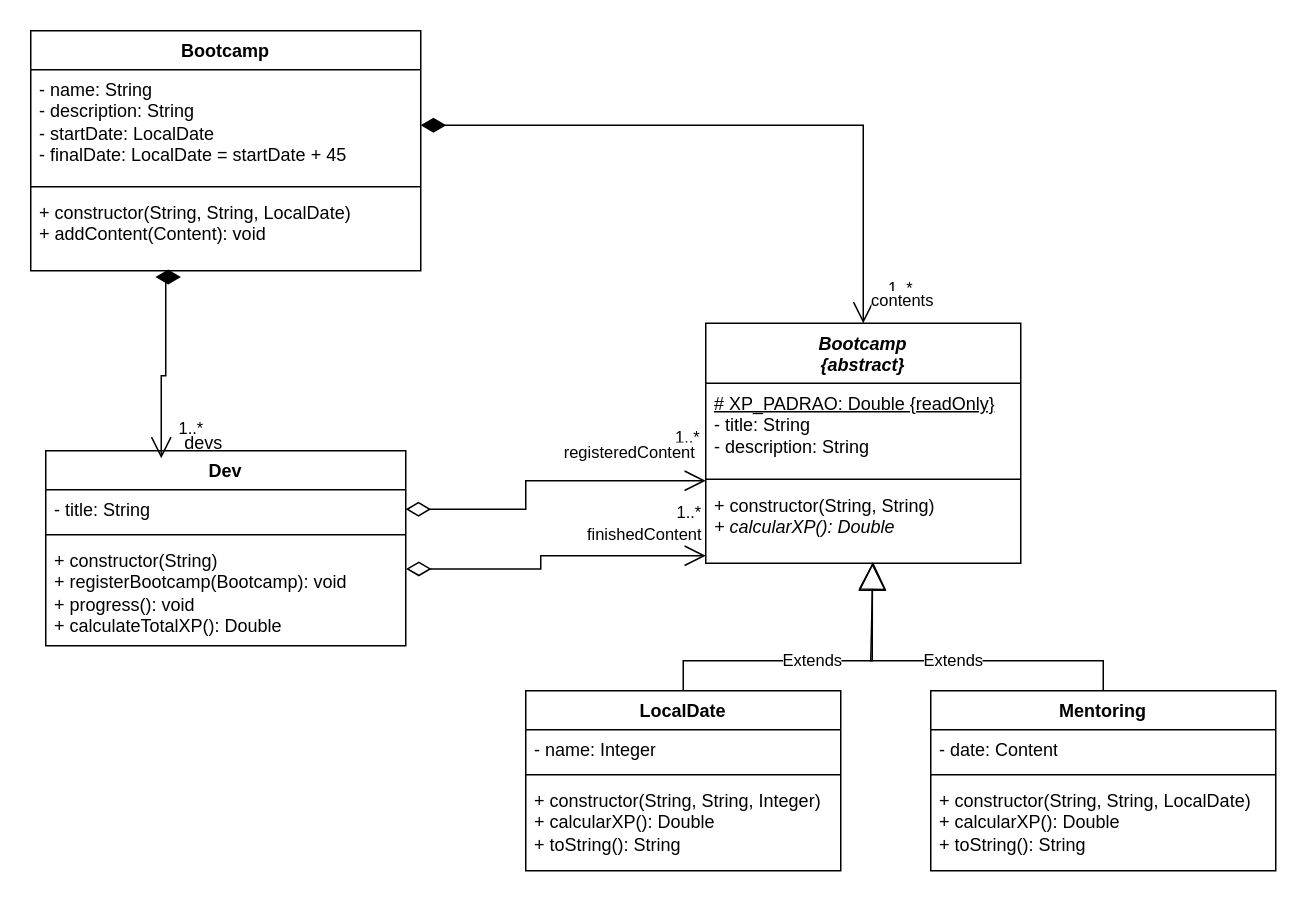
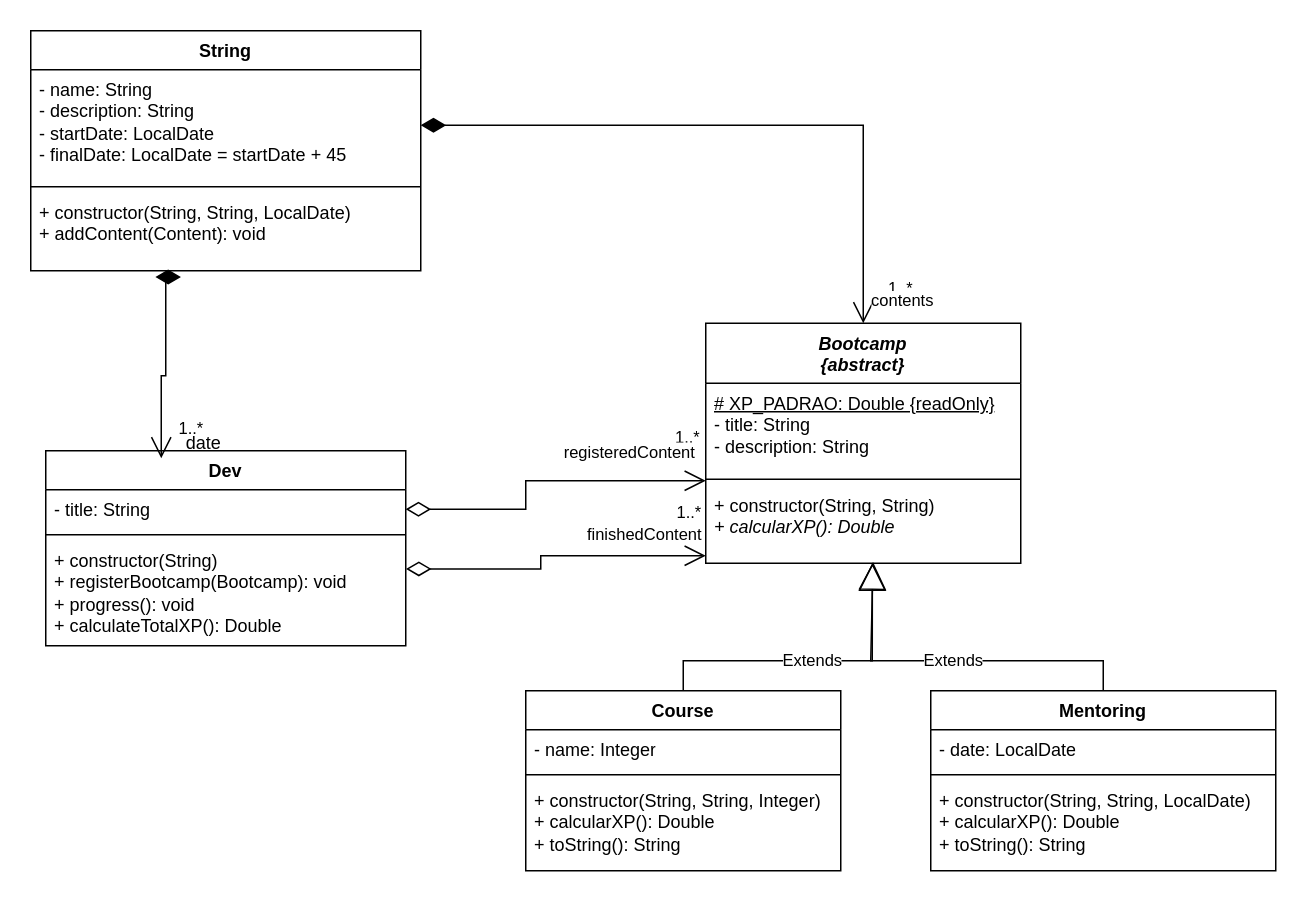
  <mxCell id="0" />
  <mxCell id="1" parent="0" />
  <mxCell id="2" value="&lt;i&gt;Bootcamp&lt;/i&gt;&lt;div&gt;&lt;i&gt;{abstract}&lt;/i&gt;&lt;/div&gt;" style="swimlane;fontStyle=1;align=center;verticalAlign=top;childLayout=stackLayout;horizontal=1;startSize=40;horizontalStack=0;resizeParent=1;resizeParentMax=0;resizeLast=0;collapsible=1;marginBottom=0;whiteSpace=wrap;html=1;" parent="1" vertex="1"><mxGeometry x="470" y="215" width="210" height="160" as="geometry" /></mxCell>
  <mxCell id="3" value="&lt;u&gt;# XP_PADRAO: Double {readOnly}&lt;/u&gt;&lt;div&gt;- title: String&lt;u&gt;&lt;br&gt;&lt;/u&gt;&lt;/div&gt;&lt;div&gt;- description: String&lt;br&gt;&lt;/div&gt;" style="text;strokeColor=none;fillColor=none;align=left;verticalAlign=top;spacingLeft=4;spacingRight=4;overflow=hidden;rotatable=0;points=[[0,0.5],[1,0.5]];portConstraint=eastwest;whiteSpace=wrap;html=1;" parent="2" vertex="1"><mxGeometry y="40" width="210" height="60" as="geometry" /></mxCell>
  <mxCell id="4" value="" style="line;strokeWidth=1;fillColor=none;align=left;verticalAlign=middle;spacingTop=-1;spacingLeft=3;spacingRight=3;rotatable=0;labelPosition=right;points=[];portConstraint=eastwest;strokeColor=inherit;" parent="2" vertex="1"><mxGeometry y="100" width="210" height="8" as="geometry" /></mxCell>
  <mxCell id="5" value="+ constructor(String, String)&lt;div&gt;&lt;i&gt;+ calcularXP(): Double&lt;/i&gt;&lt;br&gt;&lt;/div&gt;" style="text;strokeColor=none;fillColor=none;align=left;verticalAlign=top;spacingLeft=4;spacingRight=4;overflow=hidden;rotatable=0;points=[[0,0.5],[1,0.5]];portConstraint=eastwest;whiteSpace=wrap;html=1;" parent="2" vertex="1"><mxGeometry y="108" width="210" height="52" as="geometry" /></mxCell>
- <mxCell id="6" value="LocalDate" style="swimlane;fontStyle=1;align=center;verticalAlign=top;childLayout=stackLayout;horizontal=1;startSize=26;horizontalStack=0;resizeParent=1;resizeParentMax=0;resizeLast=0;collapsible=1;marginBottom=0;whiteSpace=wrap;html=1;" parent="1" vertex="1"><mxGeometry x="350" y="460" width="210" height="120" as="geometry" /></mxCell>
+ <mxCell id="6" value="Course" style="swimlane;fontStyle=1;align=center;verticalAlign=top;childLayout=stackLayout;horizontal=1;startSize=26;horizontalStack=0;resizeParent=1;resizeParentMax=0;resizeLast=0;collapsible=1;marginBottom=0;whiteSpace=wrap;html=1;" parent="1" vertex="1"><mxGeometry x="350" y="460" width="210" height="120" as="geometry" /></mxCell>
  <mxCell id="7" value="- name: Integer" style="text;strokeColor=none;fillColor=none;align=left;verticalAlign=top;spacingLeft=4;spacingRight=4;overflow=hidden;rotatable=0;points=[[0,0.5],[1,0.5]];portConstraint=eastwest;whiteSpace=wrap;html=1;" parent="6" vertex="1"><mxGeometry y="26" width="210" height="26" as="geometry" /></mxCell>
  <mxCell id="8" value="" style="line;strokeWidth=1;fillColor=none;align=left;verticalAlign=middle;spacingTop=-1;spacingLeft=3;spacingRight=3;rotatable=0;labelPosition=right;points=[];portConstraint=eastwest;strokeColor=inherit;" parent="6" vertex="1"><mxGeometry y="52" width="210" height="8" as="geometry" /></mxCell>
  <mxCell id="9" value="+ constructor(String, String, Integer)&lt;div&gt;+ calcularXP(): Double&lt;br&gt;&lt;/div&gt;&lt;div&gt;+ toString(): String&lt;br&gt;&lt;/div&gt;" style="text;strokeColor=none;fillColor=none;align=left;verticalAlign=top;spacingLeft=4;spacingRight=4;overflow=hidden;rotatable=0;points=[[0,0.5],[1,0.5]];portConstraint=eastwest;whiteSpace=wrap;html=1;" parent="6" vertex="1"><mxGeometry y="60" width="210" height="60" as="geometry" /></mxCell>
  <mxCell id="10" value="Mentoring" style="swimlane;fontStyle=1;align=center;verticalAlign=top;childLayout=stackLayout;horizontal=1;startSize=26;horizontalStack=0;resizeParent=1;resizeParentMax=0;resizeLast=0;collapsible=1;marginBottom=0;whiteSpace=wrap;html=1;" parent="1" vertex="1"><mxGeometry x="620" y="460" width="230" height="120" as="geometry" /></mxCell>
- <mxCell id="11" value="- date: Content" style="text;strokeColor=none;fillColor=none;align=left;verticalAlign=top;spacingLeft=4;spacingRight=4;overflow=hidden;rotatable=0;points=[[0,0.5],[1,0.5]];portConstraint=eastwest;whiteSpace=wrap;html=1;" parent="10" vertex="1"><mxGeometry y="26" width="230" height="26" as="geometry" /></mxCell>
+ <mxCell id="11" value="- date: LocalDate" style="text;strokeColor=none;fillColor=none;align=left;verticalAlign=top;spacingLeft=4;spacingRight=4;overflow=hidden;rotatable=0;points=[[0,0.5],[1,0.5]];portConstraint=eastwest;whiteSpace=wrap;html=1;" parent="10" vertex="1"><mxGeometry y="26" width="230" height="26" as="geometry" /></mxCell>
  <mxCell id="12" value="" style="line;strokeWidth=1;fillColor=none;align=left;verticalAlign=middle;spacingTop=-1;spacingLeft=3;spacingRight=3;rotatable=0;labelPosition=right;points=[];portConstraint=eastwest;strokeColor=inherit;" parent="10" vertex="1"><mxGeometry y="52" width="230" height="8" as="geometry" /></mxCell>
  <mxCell id="13" value="+ constructor(String, String, LocalDate)&lt;div&gt;+ calcularXP(): Double&lt;br&gt;&lt;/div&gt;&lt;div&gt;+ toString(): String&lt;br&gt;&lt;/div&gt;" style="text;strokeColor=none;fillColor=none;align=left;verticalAlign=top;spacingLeft=4;spacingRight=4;overflow=hidden;rotatable=0;points=[[0,0.5],[1,0.5]];portConstraint=eastwest;whiteSpace=wrap;html=1;" parent="10" vertex="1"><mxGeometry y="60" width="230" height="60" as="geometry" /></mxCell>
  <mxCell id="14" value="Extends" style="endArrow=block;endSize=16;endFill=0;html=1;rounded=0;entryX=0.529;entryY=0.997;entryDx=0;entryDy=0;entryPerimeter=0;exitX=0.5;exitY=0;exitDx=0;exitDy=0;" parent="1" source="6" target="5" edge="1"><mxGeometry width="160" relative="1" as="geometry"><mxPoint x="400" y="530" as="sourcePoint" /><mxPoint x="560" y="530" as="targetPoint" /><Array as="points"><mxPoint x="455" y="440" /><mxPoint x="581" y="440" /></Array></mxGeometry></mxCell>
  <mxCell id="15" value="Extends" style="endArrow=block;endSize=16;endFill=0;html=1;rounded=0;exitX=0.5;exitY=0;exitDx=0;exitDy=0;entryX=0.531;entryY=0.984;entryDx=0;entryDy=0;entryPerimeter=0;" parent="1" source="10" target="5" edge="1"><mxGeometry width="160" relative="1" as="geometry"><mxPoint x="400" y="530" as="sourcePoint" /><mxPoint x="580" y="370" as="targetPoint" /><Array as="points"><mxPoint x="735" y="440" /><mxPoint x="580" y="440" /></Array></mxGeometry></mxCell>
- <mxCell id="16" value="Bootcamp" style="swimlane;fontStyle=1;align=center;verticalAlign=top;childLayout=stackLayout;horizontal=1;startSize=26;horizontalStack=0;resizeParent=1;resizeParentMax=0;resizeLast=0;collapsible=1;marginBottom=0;whiteSpace=wrap;html=1;" parent="1" vertex="1"><mxGeometry x="20" y="20" width="260" height="160" as="geometry" /></mxCell>
+ <mxCell id="16" value="String" style="swimlane;fontStyle=1;align=center;verticalAlign=top;childLayout=stackLayout;horizontal=1;startSize=26;horizontalStack=0;resizeParent=1;resizeParentMax=0;resizeLast=0;collapsible=1;marginBottom=0;whiteSpace=wrap;html=1;" parent="1" vertex="1"><mxGeometry x="20" y="20" width="260" height="160" as="geometry" /></mxCell>
  <mxCell id="17" value="- name: String&lt;div&gt;- description: String&lt;br&gt;&lt;/div&gt;&lt;div&gt;- startDate: LocalDate&lt;br&gt;&lt;/div&gt;&lt;div&gt;- finalDate: LocalDate = startDate + 45&lt;br&gt;&lt;/div&gt;" style="text;strokeColor=none;fillColor=none;align=left;verticalAlign=top;spacingLeft=4;spacingRight=4;overflow=hidden;rotatable=0;points=[[0,0.5],[1,0.5]];portConstraint=eastwest;whiteSpace=wrap;html=1;" parent="16" vertex="1"><mxGeometry y="26" width="260" height="74" as="geometry" /></mxCell>
  <mxCell id="18" value="" style="line;strokeWidth=1;fillColor=none;align=left;verticalAlign=middle;spacingTop=-1;spacingLeft=3;spacingRight=3;rotatable=0;labelPosition=right;points=[];portConstraint=eastwest;strokeColor=inherit;" parent="16" vertex="1"><mxGeometry y="100" width="260" height="8" as="geometry" /></mxCell>
  <mxCell id="19" value="+ constructor(String, String, LocalDate)&lt;div&gt;+ addContent(Content): void&lt;br&gt;&lt;/div&gt;" style="text;strokeColor=none;fillColor=none;align=left;verticalAlign=top;spacingLeft=4;spacingRight=4;overflow=hidden;rotatable=0;points=[[0,0.5],[1,0.5]];portConstraint=eastwest;whiteSpace=wrap;html=1;" parent="16" vertex="1"><mxGeometry y="108" width="260" height="52" as="geometry" /></mxCell>
  <mxCell id="20" value="Dev" style="swimlane;fontStyle=1;align=center;verticalAlign=top;childLayout=stackLayout;horizontal=1;startSize=26;horizontalStack=0;resizeParent=1;resizeParentMax=0;resizeLast=0;collapsible=1;marginBottom=0;whiteSpace=wrap;html=1;" parent="1" vertex="1"><mxGeometry x="30" y="300" width="240" height="130" as="geometry" /></mxCell>
  <mxCell id="21" value="- title: String" style="text;strokeColor=none;fillColor=none;align=left;verticalAlign=top;spacingLeft=4;spacingRight=4;overflow=hidden;rotatable=0;points=[[0,0.5],[1,0.5]];portConstraint=eastwest;whiteSpace=wrap;html=1;" parent="20" vertex="1"><mxGeometry y="26" width="240" height="26" as="geometry" /></mxCell>
  <mxCell id="22" value="" style="line;strokeWidth=1;fillColor=none;align=left;verticalAlign=middle;spacingTop=-1;spacingLeft=3;spacingRight=3;rotatable=0;labelPosition=right;points=[];portConstraint=eastwest;strokeColor=inherit;" parent="20" vertex="1"><mxGeometry y="52" width="240" height="8" as="geometry" /></mxCell>
  <mxCell id="23" value="+ constructor(String)&lt;div&gt;+ registerBootcamp(Bootcamp): void&lt;br&gt;&lt;/div&gt;&lt;div&gt;+ progress(): void&lt;span style=&quot;background-color: initial;&quot;&gt;&lt;br&gt;&lt;/span&gt;&lt;/div&gt;&lt;div&gt;&lt;span style=&quot;background-color: initial;&quot;&gt;+ calculateTotalXP(): Double&lt;/span&gt;&lt;br&gt;&lt;/div&gt;" style="text;strokeColor=none;fillColor=none;align=left;verticalAlign=top;spacingLeft=4;spacingRight=4;overflow=hidden;rotatable=0;points=[[0,0.5],[1,0.5]];portConstraint=eastwest;whiteSpace=wrap;html=1;" parent="20" vertex="1"><mxGeometry y="60" width="240" height="70" as="geometry" /></mxCell>
  <mxCell id="24" value="1..*" style="endArrow=open;html=1;endSize=12;startArrow=diamondThin;startSize=14;startFill=1;edgeStyle=orthogonalEdgeStyle;align=left;verticalAlign=bottom;rounded=0;exitX=1;exitY=0.5;exitDx=0;exitDy=0;entryX=0.5;entryY=0;entryDx=0;entryDy=0;" parent="1" source="17" target="2" edge="1"><mxGeometry x="0.93" y="15" relative="1" as="geometry"><mxPoint x="320" y="360" as="sourcePoint" /><mxPoint x="610" y="130" as="targetPoint" /><Array as="points"><mxPoint x="575" y="83" /></Array><mxPoint y="1" as="offset" /></mxGeometry></mxCell>
  <mxCell id="25" value="contents" style="edgeLabel;html=1;align=center;verticalAlign=middle;resizable=0;points=[];" parent="24" vertex="1" connectable="0"><mxGeometry x="0.838" y="29" relative="1" as="geometry"><mxPoint x="-4" y="19" as="offset" /></mxGeometry></mxCell>
  <mxCell id="26" value="1..*" style="endArrow=open;html=1;endSize=12;startArrow=diamondThin;startSize=14;startFill=1;edgeStyle=orthogonalEdgeStyle;align=left;verticalAlign=bottom;rounded=0;exitX=0.385;exitY=1.08;exitDx=0;exitDy=0;exitPerimeter=0;entryX=-0.06;entryY=0.833;entryDx=0;entryDy=0;entryPerimeter=0;" parent="1" source="19" target="27" edge="1"><mxGeometry x="0.841" y="10" relative="1" as="geometry"><mxPoint x="320" y="360" as="sourcePoint" /><mxPoint x="480" y="360" as="targetPoint" /><Array as="points"><mxPoint x="110" y="184" /><mxPoint x="110" y="250" /><mxPoint x="107" y="250" /></Array><mxPoint as="offset" /></mxGeometry></mxCell>
- <mxCell id="27" value="devs" style="text;html=1;align=center;verticalAlign=middle;resizable=0;points=[];autosize=1;strokeColor=none;fillColor=none;" parent="1" vertex="1"><mxGeometry x="110" y="280" width="50" height="30" as="geometry" /></mxCell>
+ <mxCell id="27" value="date" style="text;html=1;align=center;verticalAlign=middle;resizable=0;points=[];autosize=1;strokeColor=none;fillColor=none;" parent="1" vertex="1"><mxGeometry x="110" y="280" width="50" height="30" as="geometry" /></mxCell>
  <mxCell id="28" value="1..*" style="endArrow=open;html=1;endSize=12;startArrow=diamondThin;startSize=14;startFill=0;edgeStyle=orthogonalEdgeStyle;align=left;verticalAlign=bottom;rounded=0;entryX=-0.013;entryY=0.748;entryDx=0;entryDy=0;entryPerimeter=0;exitX=1;exitY=0.5;exitDx=0;exitDy=0;" parent="1" source="21" edge="1"><mxGeometry x="0.799" y="20" relative="1" as="geometry"><mxPoint x="260" y="390" as="sourcePoint" /><mxPoint x="470" y="320.02" as="targetPoint" /><Array as="points"><mxPoint x="350" y="339" /><mxPoint x="350" y="320" /></Array><mxPoint as="offset" /></mxGeometry></mxCell>
  <mxCell id="29" value="registeredContent" style="edgeLabel;html=1;align=center;verticalAlign=middle;resizable=0;points=[];" parent="28" vertex="1" connectable="0"><mxGeometry x="0.874" y="-4" relative="1" as="geometry"><mxPoint x="-37" y="-24" as="offset" /></mxGeometry></mxCell>
  <mxCell id="30" value="1..*" style="endArrow=open;html=1;endSize=12;startArrow=diamondThin;startSize=14;startFill=0;edgeStyle=orthogonalEdgeStyle;align=left;verticalAlign=bottom;rounded=0;entryX=-0.013;entryY=0.748;entryDx=0;entryDy=0;entryPerimeter=0;exitX=1.001;exitY=0.268;exitDx=0;exitDy=0;exitPerimeter=0;" parent="1" source="23" edge="1"><mxGeometry x="0.799" y="20" relative="1" as="geometry"><mxPoint x="190" y="389" as="sourcePoint" /><mxPoint x="470" y="370.02" as="targetPoint" /><Array as="points"><mxPoint x="360" y="379" /><mxPoint x="360" y="370" /></Array><mxPoint as="offset" /></mxGeometry></mxCell>
  <mxCell id="31" value="finishedContent" style="edgeLabel;html=1;align=center;verticalAlign=middle;resizable=0;points=[];" parent="30" vertex="1" connectable="0"><mxGeometry x="0.874" y="-4" relative="1" as="geometry"><mxPoint x="-28" y="-19" as="offset" /></mxGeometry></mxCell>
